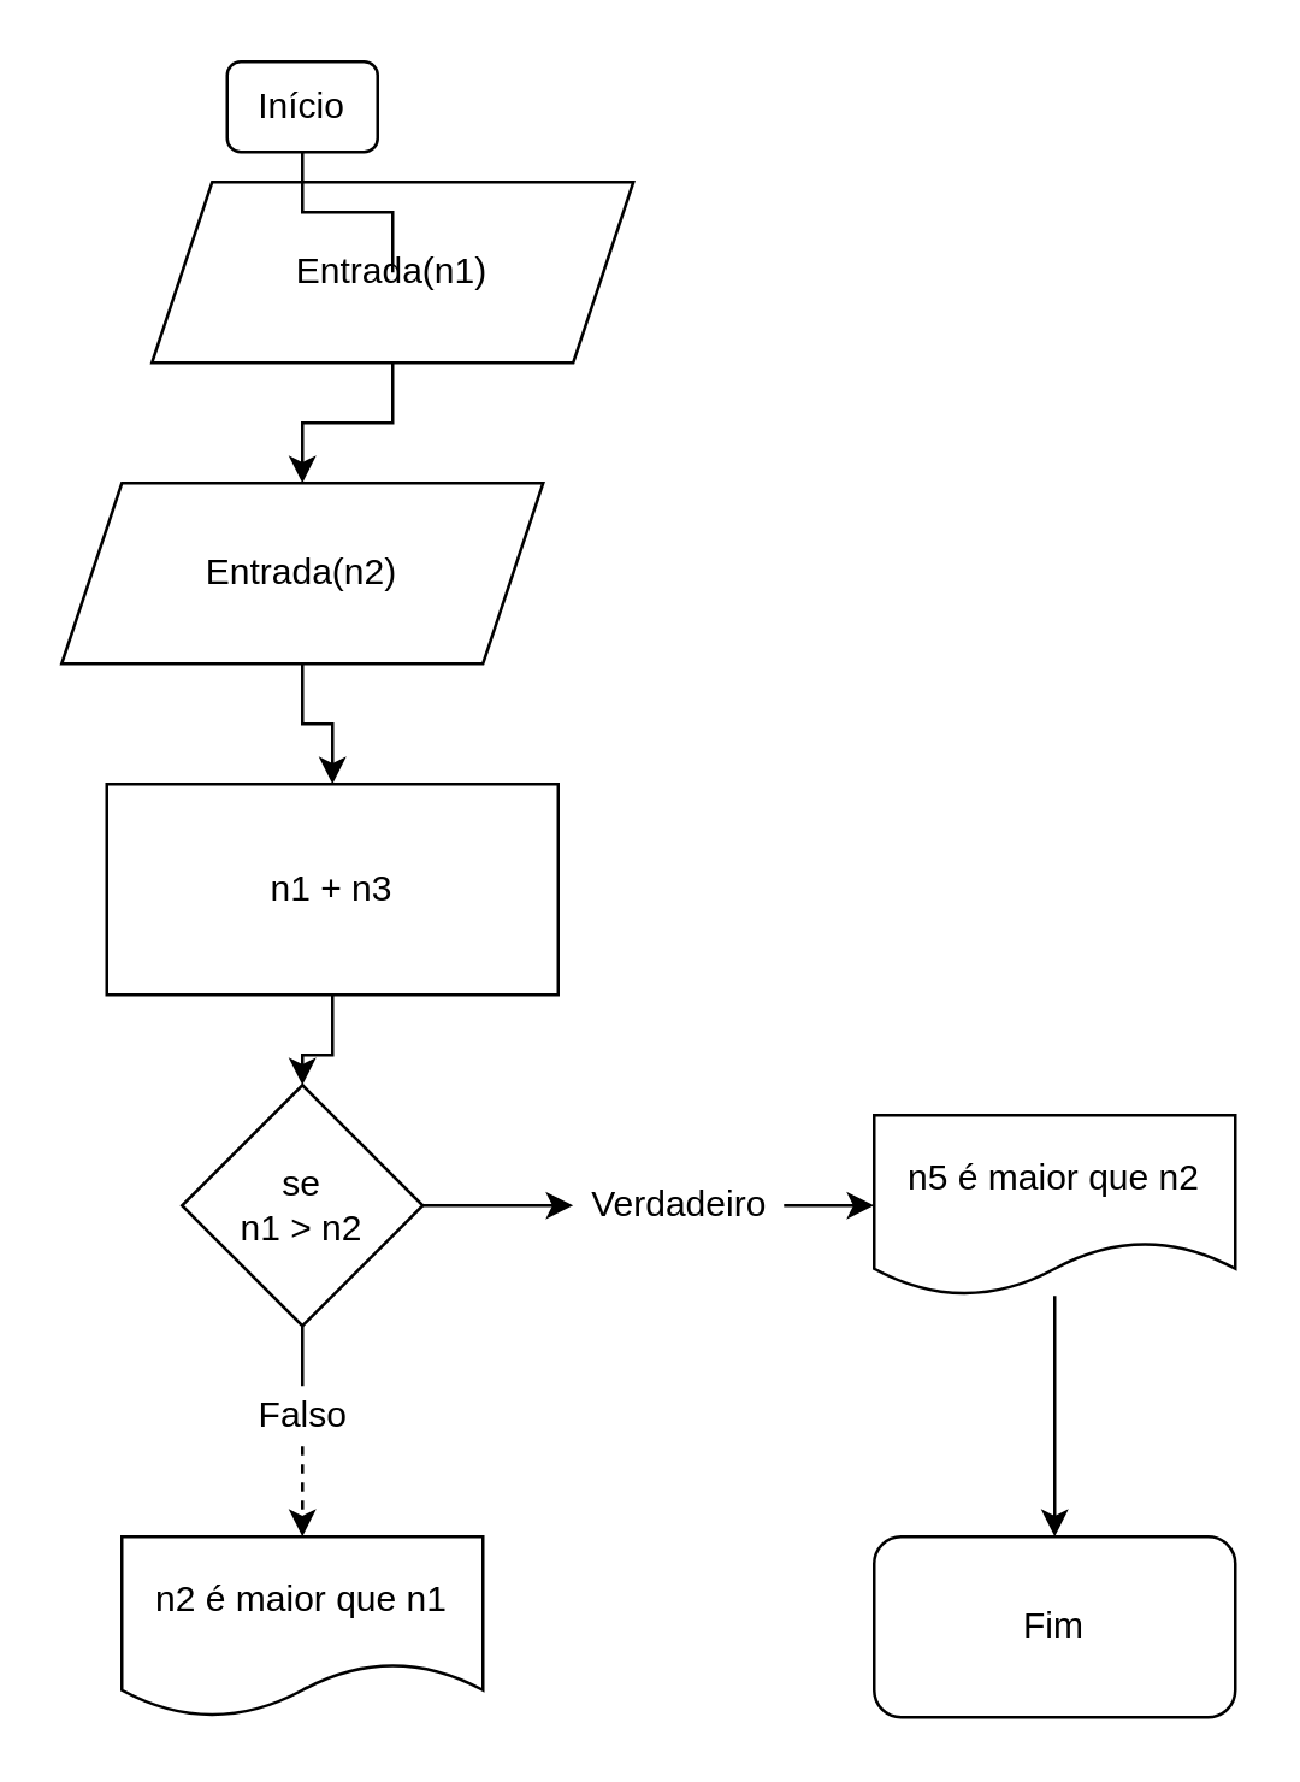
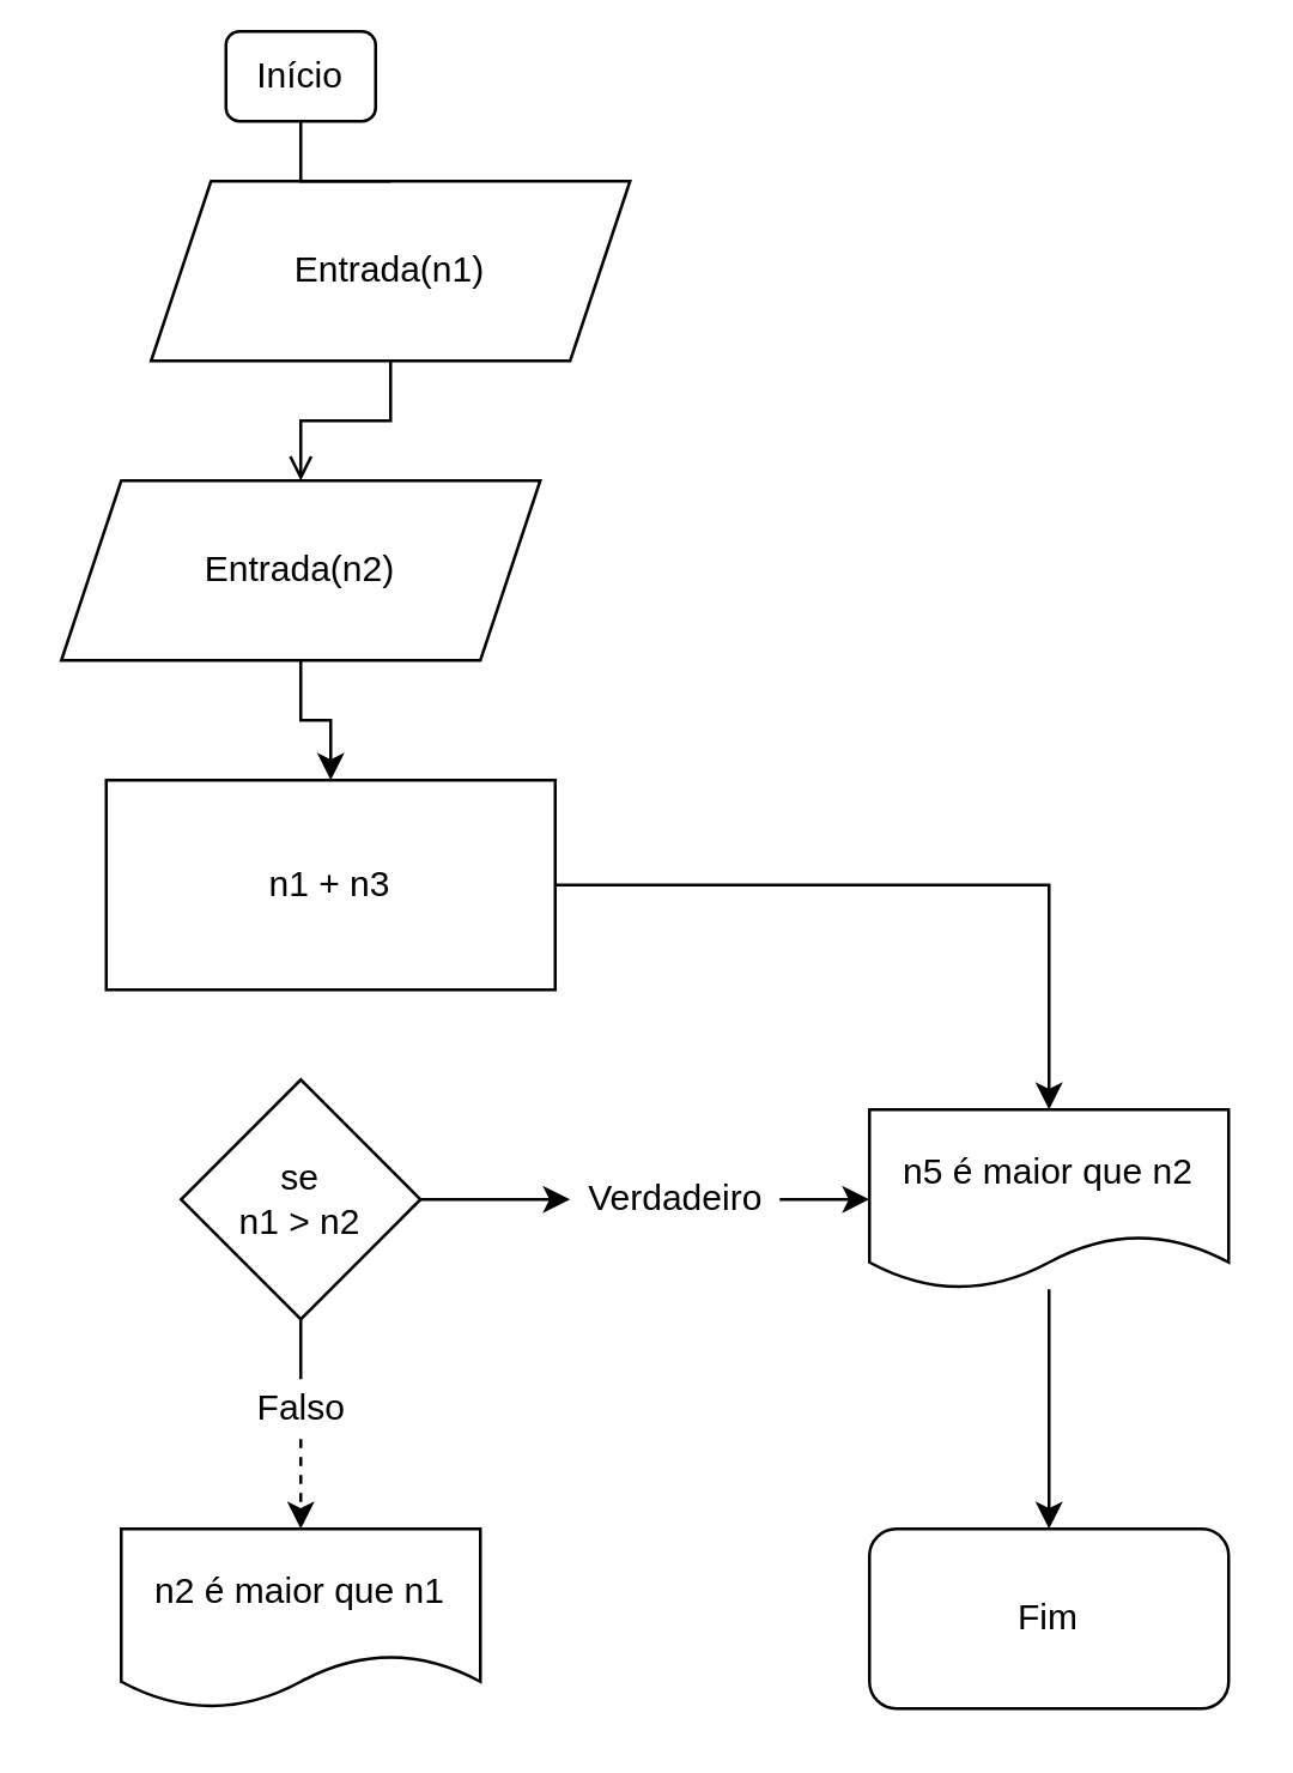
  <mxCell id="0" />
  <mxCell id="1" parent="0" />
- <mxCell id="2" value="" style="edgeStyle=orthogonalEdgeStyle;rounded=0;orthogonalLoop=1;jettySize=auto;html=1;startArrow=none;" parent="1" source="8" target="7" edge="1"><mxGeometry relative="1" as="geometry" /></mxCell>
- <mxCell id="3" value="Início" style="rounded=1;whiteSpace=wrap;html=1;" parent="1" vertex="1"><mxGeometry x="75" y="20" width="50" height="30" as="geometry" /></mxCell>
- <mxCell id="4" value="" style="edgeStyle=orthogonalEdgeStyle;rounded=0;orthogonalLoop=1;jettySize=auto;html=1;" edge="1" parent="1" source="5" target="12"><mxGeometry relative="1" as="geometry" /></mxCell>
+ <mxCell id="2" value="" style="edgeStyle=orthogonalEdgeStyle;rounded=0;orthogonalLoop=1;jettySize=auto;html=1;startArrow=none;endArrow=open;" parent="1" source="8" target="7" edge="1"><mxGeometry relative="1" as="geometry" /></mxCell>
+ <mxCell id="3" value="Início" style="rounded=1;whiteSpace=wrap;html=1;" parent="1" vertex="1"><mxGeometry x="75" y="10" width="50" height="30" as="geometry" /></mxCell>
+ <mxCell id="4" value="" style="edgeStyle=orthogonalEdgeStyle;rounded=0;orthogonalLoop=1;jettySize=auto;html=1;" edge="1" parent="1" source="5" target="18"><mxGeometry relative="1" as="geometry" /></mxCell>
  <mxCell id="5" value="n1 + n3" style="rounded=0;whiteSpace=wrap;html=1;" parent="1" vertex="1"><mxGeometry x="35" y="260" width="150" height="70" as="geometry" /></mxCell>
  <mxCell id="6" value="" style="edgeStyle=orthogonalEdgeStyle;rounded=0;orthogonalLoop=1;jettySize=auto;html=1;" parent="1" source="7" target="5" edge="1"><mxGeometry relative="1" as="geometry" /></mxCell>
  <mxCell id="7" value="Entrada(n2)" style="shape=parallelogram;perimeter=parallelogramPerimeter;whiteSpace=wrap;html=1;fixedSize=1;" parent="1" vertex="1"><mxGeometry x="20" y="160" width="160" height="60" as="geometry" /></mxCell>
  <mxCell id="8" value="Entrada(n1)" style="shape=parallelogram;perimeter=parallelogramPerimeter;whiteSpace=wrap;html=1;fixedSize=1;" parent="1" vertex="1"><mxGeometry x="50" y="60" width="160" height="60" as="geometry" /></mxCell>
  <mxCell id="9" value="" style="edgeStyle=orthogonalEdgeStyle;rounded=0;orthogonalLoop=1;jettySize=auto;html=1;endArrow=none;" edge="1" parent="1" source="3" target="8"><mxGeometry relative="1" as="geometry"><mxPoint x="185" y="50" as="sourcePoint" /><mxPoint x="172.5" y="150" as="targetPoint" /></mxGeometry></mxCell>
  <mxCell id="10" style="edgeStyle=orthogonalEdgeStyle;rounded=0;orthogonalLoop=1;jettySize=auto;html=1;entryX=0.5;entryY=0;entryDx=0;entryDy=0;startArrow=none;dashed=1;" edge="1" parent="1" source="13" target="19"><mxGeometry relative="1" as="geometry"><mxPoint x="185" y="520" as="targetPoint" /><Array as="points"><mxPoint x="100" y="500" /></Array></mxGeometry></mxCell>
  <mxCell id="11" value="" style="edgeStyle=orthogonalEdgeStyle;rounded=0;orthogonalLoop=1;jettySize=auto;html=1;" edge="1" parent="1" source="12" target="16"><mxGeometry relative="1" as="geometry" /></mxCell>
  <mxCell id="12" value="se &lt;br&gt;n1 &amp;gt; n2" style="rhombus;whiteSpace=wrap;html=1;" vertex="1" parent="1"><mxGeometry x="60" y="360" width="80" height="80" as="geometry" /></mxCell>
  <mxCell id="13" value="Falso" style="text;html=1;resizable=0;autosize=1;align=center;verticalAlign=middle;points=[];fillColor=none;strokeColor=none;rounded=0;" vertex="1" parent="1"><mxGeometry x="80" y="460" width="40" height="20" as="geometry" /></mxCell>
  <mxCell id="14" value="" style="edgeStyle=orthogonalEdgeStyle;rounded=0;orthogonalLoop=1;jettySize=auto;html=1;entryX=0.5;entryY=0;entryDx=0;entryDy=0;endArrow=none;" edge="1" parent="1" source="12" target="13"><mxGeometry relative="1" as="geometry"><mxPoint x="185" y="430" as="sourcePoint" /><mxPoint x="185" y="520" as="targetPoint" /><Array as="points"><mxPoint x="100" y="460" /></Array></mxGeometry></mxCell>
  <mxCell id="15" value="" style="edgeStyle=orthogonalEdgeStyle;rounded=0;orthogonalLoop=1;jettySize=auto;html=1;" edge="1" parent="1" source="16" target="18"><mxGeometry relative="1" as="geometry" /></mxCell>
  <mxCell id="16" value="Verdadeiro" style="text;html=1;resizable=0;autosize=1;align=center;verticalAlign=middle;points=[];fillColor=none;strokeColor=none;rounded=0;" vertex="1" parent="1"><mxGeometry x="190" y="390" width="70" height="20" as="geometry" /></mxCell>
  <mxCell id="17" value="" style="edgeStyle=orthogonalEdgeStyle;rounded=0;orthogonalLoop=1;jettySize=auto;html=1;" edge="1" parent="1" source="18" target="20"><mxGeometry relative="1" as="geometry" /></mxCell>
  <mxCell id="18" value="n5 é maior que n2" style="shape=document;whiteSpace=wrap;html=1;boundedLbl=1;" vertex="1" parent="1"><mxGeometry x="290" y="370" width="120" height="60" as="geometry" /></mxCell>
  <mxCell id="19" value="n2 é maior que n1" style="shape=document;whiteSpace=wrap;html=1;boundedLbl=1;" vertex="1" parent="1"><mxGeometry x="40" y="510" width="120" height="60" as="geometry" /></mxCell>
  <mxCell id="20" value="Fim" style="rounded=1;whiteSpace=wrap;html=1;" vertex="1" parent="1"><mxGeometry x="290" y="510" width="120" height="60" as="geometry" /></mxCell>
